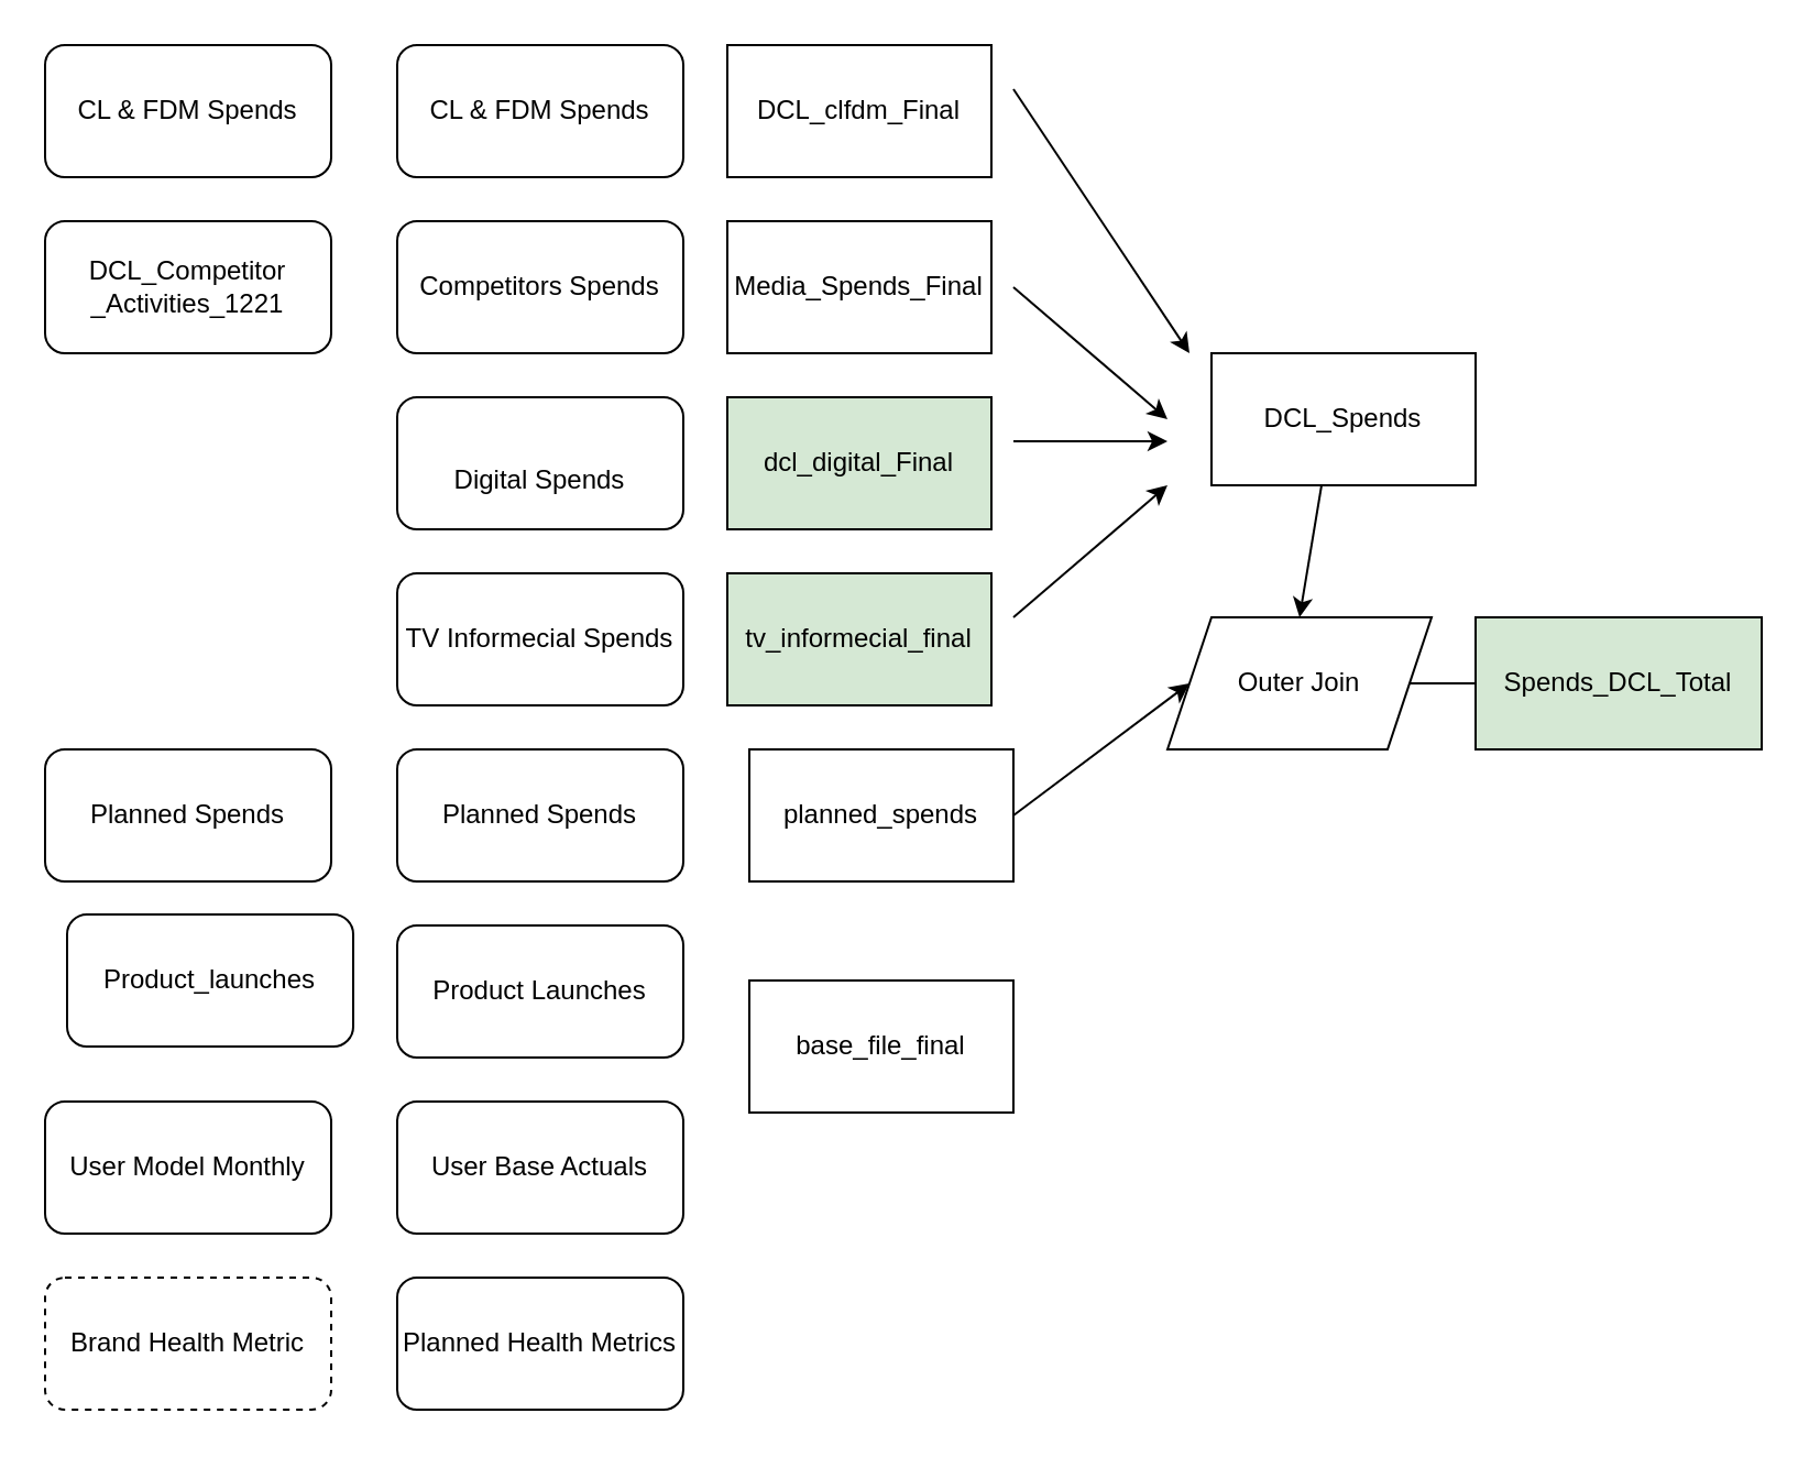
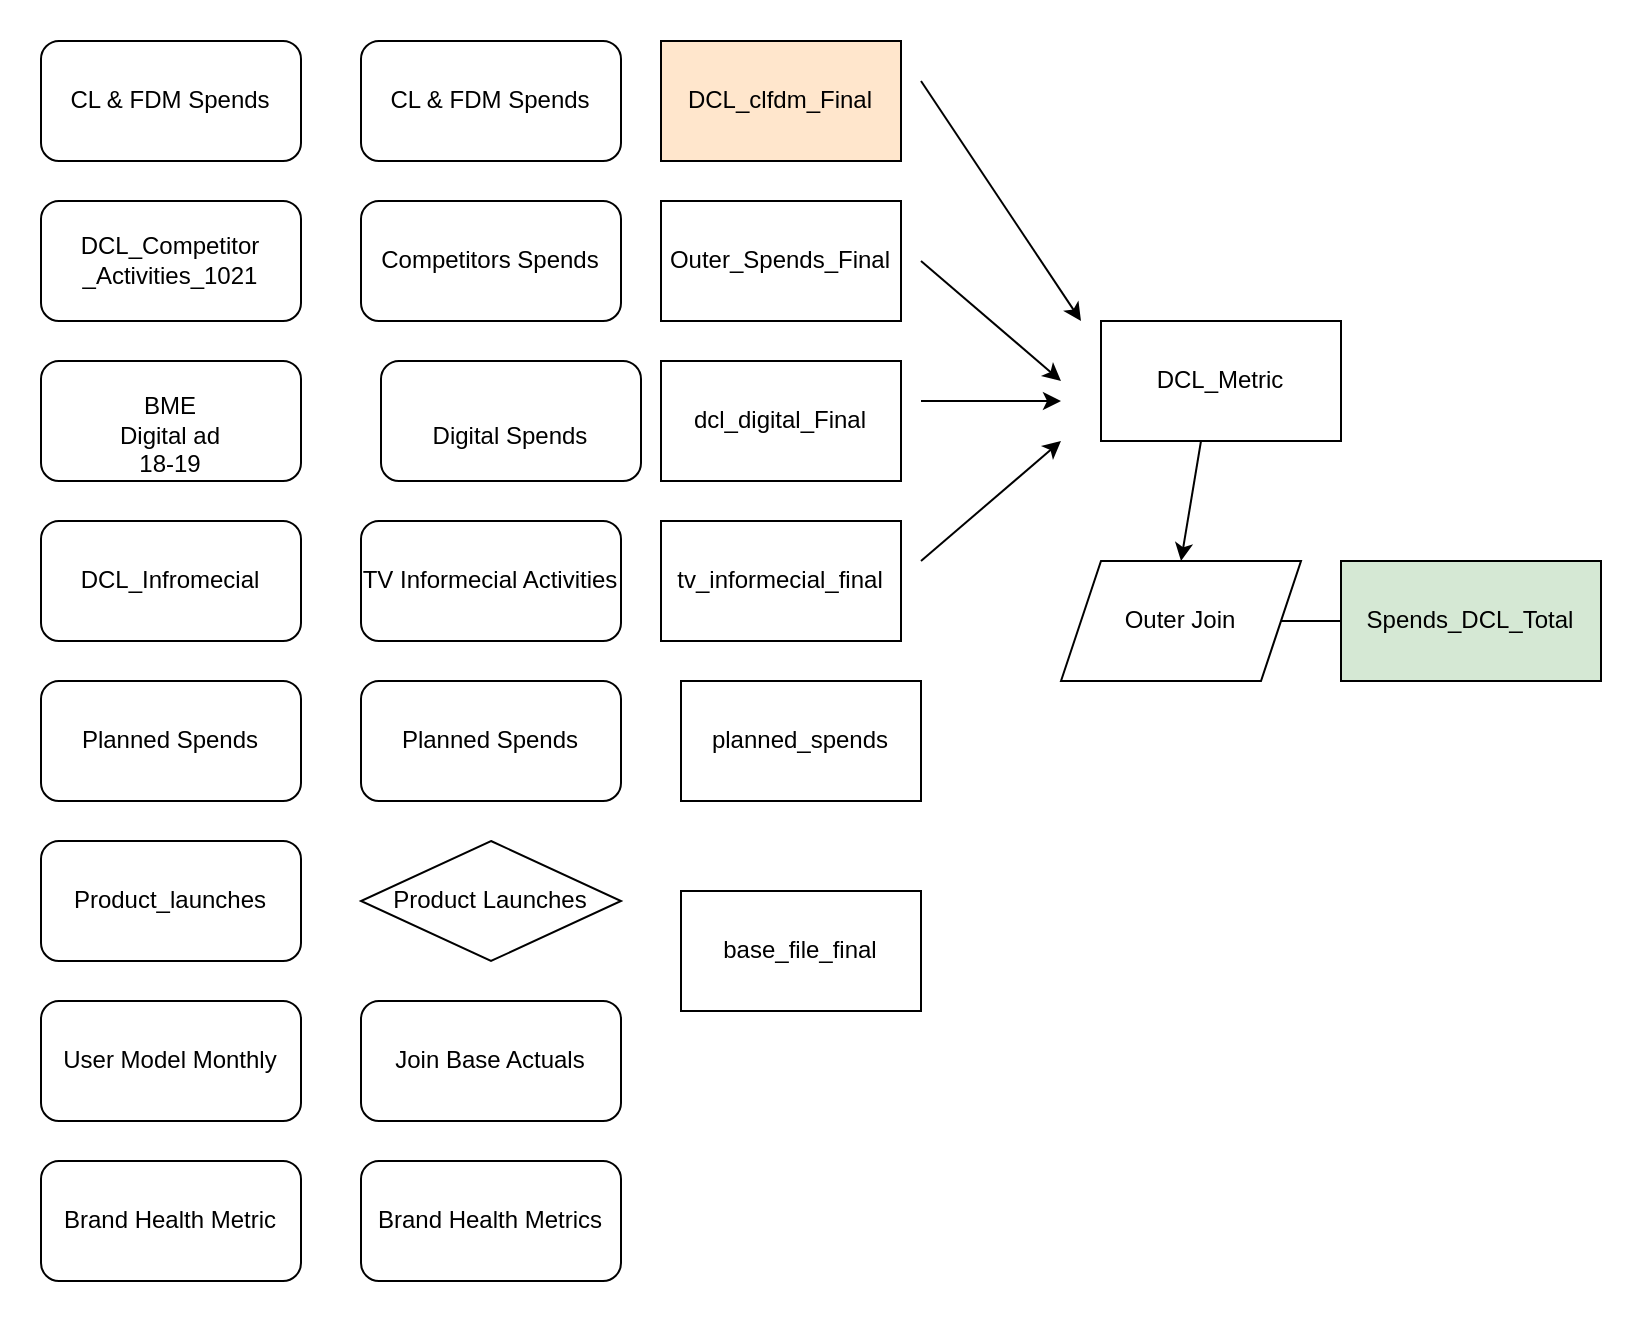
  <mxCell id="0" />
  <mxCell id="1" parent="0" />
  <mxCell id="2" value="CL &amp;amp; FDM Spends" style="rounded=1;whiteSpace=wrap;html=1;" vertex="1" parent="1"><mxGeometry x="20" y="20" width="130" height="60" as="geometry" /></mxCell>
- <mxCell id="3" value="&lt;table border=&quot;0&quot; cellpadding=&quot;0&quot; cellspacing=&quot;0&quot; width=&quot;114&quot; style=&quot;border-collapse: collapse ; width: 86pt&quot;&gt;&lt;tbody&gt;&lt;tr style=&quot;height: 45.0pt&quot;&gt;  &lt;td height=&quot;60&quot; class=&quot;xl65&quot; width=&quot;114&quot; style=&quot;height: 45.0pt ; width: 86pt&quot;&gt;DCL_Competitor _Activities_1221&lt;/td&gt;&lt;/tr&gt;&lt;/tbody&gt;&lt;/table&gt;" style="rounded=1;whiteSpace=wrap;html=1;" vertex="1" parent="1"><mxGeometry x="20" y="100" width="130" height="60" as="geometry" /></mxCell>
- <mxCell id="4" value="Brand Health Metric" style="rounded=1;whiteSpace=wrap;html=1;dashed=1;" vertex="1" parent="1"><mxGeometry x="20" y="580" width="130" height="60" as="geometry" /></mxCell>
+ <mxCell id="3" value="&lt;table border=&quot;0&quot; cellpadding=&quot;0&quot; cellspacing=&quot;0&quot; width=&quot;114&quot; style=&quot;border-collapse: collapse ; width: 86pt&quot;&gt;&lt;tbody&gt;&lt;tr style=&quot;height: 45.0pt&quot;&gt;  &lt;td height=&quot;60&quot; class=&quot;xl65&quot; width=&quot;114&quot; style=&quot;height: 45.0pt ; width: 86pt&quot;&gt;DCL_Competitor _Activities_1021&lt;/td&gt;&lt;/tr&gt;&lt;/tbody&gt;&lt;/table&gt;" style="rounded=1;whiteSpace=wrap;html=1;" vertex="1" parent="1"><mxGeometry x="20" y="100" width="130" height="60" as="geometry" /></mxCell>
+ <mxCell id="4" value="Brand Health Metric" style="rounded=1;whiteSpace=wrap;html=1;" vertex="1" parent="1"><mxGeometry x="20" y="580" width="130" height="60" as="geometry" /></mxCell>
  <mxCell id="5" value="User Model Monthly" style="rounded=1;whiteSpace=wrap;html=1;" vertex="1" parent="1"><mxGeometry x="20" y="500" width="130" height="60" as="geometry" /></mxCell>
- <mxCell id="6" value="Product_launches" style="rounded=1;whiteSpace=wrap;html=1;" vertex="1" parent="1"><mxGeometry x="30" y="415" width="130" height="60" as="geometry" /></mxCell>
- <mxCell id="9" value="User Base Actuals" style="rounded=1;whiteSpace=wrap;html=1;" vertex="1" parent="1"><mxGeometry x="180" y="500" width="130" height="60" as="geometry" /></mxCell>
+ <mxCell id="6" value="Product_launches" style="rounded=1;whiteSpace=wrap;html=1;" vertex="1" parent="1"><mxGeometry x="20" y="420" width="130" height="60" as="geometry" /></mxCell>
+ <mxCell id="7" value="&lt;table border=&quot;0&quot; cellpadding=&quot;0&quot; cellspacing=&quot;0&quot; width=&quot;114&quot; style=&quot;border-collapse: collapse ; width: 86pt&quot;&gt;&lt;tbody&gt;&lt;tr style=&quot;height: 30.0pt&quot;&gt;&lt;br/&gt;  &lt;td height=&quot;40&quot; class=&quot;xl65&quot; width=&quot;114&quot; style=&quot;height: 30.0pt ; width: 86pt&quot;&gt;BME&lt;br/&gt;  Digital ad&lt;br&gt;18-19&lt;/td&gt;&lt;/tr&gt;&lt;/tbody&gt;&lt;/table&gt;" style="rounded=1;whiteSpace=wrap;html=1;" vertex="1" parent="1"><mxGeometry x="20" y="180" width="130" height="60" as="geometry" /></mxCell>
+ <mxCell id="8" value="DCL_Infromecial" style="rounded=1;whiteSpace=wrap;html=1;" vertex="1" parent="1"><mxGeometry x="20" y="260" width="130" height="60" as="geometry" /></mxCell>
+ <mxCell id="9" value="Join Base Actuals" style="rounded=1;whiteSpace=wrap;html=1;" vertex="1" parent="1"><mxGeometry x="180" y="500" width="130" height="60" as="geometry" /></mxCell>
  <mxCell id="10" value="Competitors Spends" style="rounded=1;whiteSpace=wrap;html=1;" vertex="1" parent="1"><mxGeometry x="180" y="100" width="130" height="60" as="geometry" /></mxCell>
  <mxCell id="11" value="CL &amp;amp; FDM Spends" style="rounded=1;whiteSpace=wrap;html=1;" vertex="1" parent="1"><mxGeometry x="180" y="20" width="130" height="60" as="geometry" /></mxCell>
- <mxCell id="12" value="&lt;br&gt;&lt;table border=&quot;0&quot; cellpadding=&quot;0&quot; cellspacing=&quot;0&quot; width=&quot;114&quot; style=&quot;border-collapse: collapse ; width: 86pt&quot;&gt;&lt;tbody&gt;&lt;tr style=&quot;height: 30.0pt&quot;&gt;  &lt;td height=&quot;40&quot; class=&quot;xl65&quot; width=&quot;114&quot; style=&quot;height: 30.0pt ; width: 86pt&quot;&gt;Digital Spends&lt;/td&gt;&lt;/tr&gt;&lt;/tbody&gt;&lt;/table&gt;" style="rounded=1;whiteSpace=wrap;html=1;" vertex="1" parent="1"><mxGeometry x="180" y="180" width="130" height="60" as="geometry" /></mxCell>
- <mxCell id="13" value="TV Informecial Spends" style="rounded=1;whiteSpace=wrap;html=1;" vertex="1" parent="1"><mxGeometry x="180" y="260" width="130" height="60" as="geometry" /></mxCell>
+ <mxCell id="12" value="&lt;br&gt;&lt;table border=&quot;0&quot; cellpadding=&quot;0&quot; cellspacing=&quot;0&quot; width=&quot;114&quot; style=&quot;border-collapse: collapse ; width: 86pt&quot;&gt;&lt;tbody&gt;&lt;tr style=&quot;height: 30.0pt&quot;&gt;  &lt;td height=&quot;40&quot; class=&quot;xl65&quot; width=&quot;114&quot; style=&quot;height: 30.0pt ; width: 86pt&quot;&gt;Digital Spends&lt;/td&gt;&lt;/tr&gt;&lt;/tbody&gt;&lt;/table&gt;" style="rounded=1;whiteSpace=wrap;html=1;" vertex="1" parent="1"><mxGeometry x="190" y="180" width="130" height="60" as="geometry" /></mxCell>
+ <mxCell id="13" value="TV Informecial Activities" style="rounded=1;whiteSpace=wrap;html=1;" vertex="1" parent="1"><mxGeometry x="180" y="260" width="130" height="60" as="geometry" /></mxCell>
  <mxCell id="14" value="Planned Spends" style="rounded=1;whiteSpace=wrap;html=1;" vertex="1" parent="1"><mxGeometry x="20" y="340" width="130" height="60" as="geometry" /></mxCell>
  <mxCell id="15" value="Planned Spends" style="rounded=1;whiteSpace=wrap;html=1;" vertex="1" parent="1"><mxGeometry x="180" y="340" width="130" height="60" as="geometry" /></mxCell>
- <mxCell id="16" value="Planned Health Metrics" style="rounded=1;whiteSpace=wrap;html=1;" vertex="1" parent="1"><mxGeometry x="180" y="580" width="130" height="60" as="geometry" /></mxCell>
- <mxCell id="17" value="Product Launches" style="rounded=1;whiteSpace=wrap;html=1;" vertex="1" parent="1"><mxGeometry x="180" y="420" width="130" height="60" as="geometry" /></mxCell>
+ <mxCell id="16" value="Brand Health Metrics" style="rounded=1;whiteSpace=wrap;html=1;" vertex="1" parent="1"><mxGeometry x="180" y="580" width="130" height="60" as="geometry" /></mxCell>
+ <mxCell id="17" value="Product Launches" style="rhombus;whiteSpace=wrap;html=1;" vertex="1" parent="1"><mxGeometry x="180" y="420" width="130" height="60" as="geometry" /></mxCell>
  <mxCell id="18" value="base_file_final" style="rounded=0;whiteSpace=wrap;html=1;" vertex="1" parent="1"><mxGeometry x="340" y="445" width="120" height="60" as="geometry" /></mxCell>
- <mxCell id="19" value="Media_Spends_Final" style="rounded=0;whiteSpace=wrap;html=1;" vertex="1" parent="1"><mxGeometry x="330" y="100" width="120" height="60" as="geometry" /></mxCell>
- <mxCell id="20" value="DCL_clfdm_Final" style="rounded=0;whiteSpace=wrap;html=1;" vertex="1" parent="1"><mxGeometry x="330" y="20" width="120" height="60" as="geometry" /></mxCell>
+ <mxCell id="19" value="Outer_Spends_Final" style="rounded=0;whiteSpace=wrap;html=1;" vertex="1" parent="1"><mxGeometry x="330" y="100" width="120" height="60" as="geometry" /></mxCell>
+ <mxCell id="20" value="DCL_clfdm_Final" style="rounded=0;whiteSpace=wrap;html=1;fillColor=#ffe6cc;" vertex="1" parent="1"><mxGeometry x="330" y="20" width="120" height="60" as="geometry" /></mxCell>
  <mxCell id="21" value="planned_spends" style="rounded=0;whiteSpace=wrap;html=1;" vertex="1" parent="1"><mxGeometry x="340" y="340" width="120" height="60" as="geometry" /></mxCell>
- <mxCell id="22" value="tv_informecial_final" style="rounded=0;whiteSpace=wrap;html=1;fillColor=#d5e8d4;" vertex="1" parent="1"><mxGeometry x="330" y="260" width="120" height="60" as="geometry" /></mxCell>
- <mxCell id="23" value="dcl_digital_Final" style="rounded=0;whiteSpace=wrap;html=1;fillColor=#d5e8d4;" vertex="1" parent="1"><mxGeometry x="330" y="180" width="120" height="60" as="geometry" /></mxCell>
- <mxCell id="24" value="DCL_Spends" style="rounded=0;whiteSpace=wrap;html=1;" vertex="1" parent="1"><mxGeometry x="550" y="160" width="120" height="60" as="geometry" /></mxCell>
+ <mxCell id="22" value="tv_informecial_final" style="rounded=0;whiteSpace=wrap;html=1;" vertex="1" parent="1"><mxGeometry x="330" y="260" width="120" height="60" as="geometry" /></mxCell>
+ <mxCell id="23" value="dcl_digital_Final" style="rounded=0;whiteSpace=wrap;html=1;" vertex="1" parent="1"><mxGeometry x="330" y="180" width="120" height="60" as="geometry" /></mxCell>
+ <mxCell id="24" value="DCL_Metric" style="rounded=0;whiteSpace=wrap;html=1;" vertex="1" parent="1"><mxGeometry x="550" y="160" width="120" height="60" as="geometry" /></mxCell>
  <mxCell id="25" value="" style="endArrow=classic;html=1;rounded=0;" edge="1" parent="1"><mxGeometry width="50" height="50" relative="1" as="geometry"><mxPoint x="460" y="40" as="sourcePoint" /><mxPoint x="540" y="160" as="targetPoint" /><Array as="points" /></mxGeometry></mxCell>
  <mxCell id="26" value="" style="endArrow=classic;html=1;rounded=0;" edge="1" parent="1"><mxGeometry width="50" height="50" relative="1" as="geometry"><mxPoint x="460" y="130" as="sourcePoint" /><mxPoint x="530" y="190" as="targetPoint" /><Array as="points" /></mxGeometry></mxCell>
  <mxCell id="27" value="" style="endArrow=classic;html=1;rounded=0;" edge="1" parent="1"><mxGeometry width="50" height="50" relative="1" as="geometry"><mxPoint x="460" y="200" as="sourcePoint" /><mxPoint x="530" y="200" as="targetPoint" /><Array as="points" /></mxGeometry></mxCell>
  <mxCell id="28" value="" style="endArrow=classic;html=1;rounded=0;" edge="1" parent="1"><mxGeometry width="50" height="50" relative="1" as="geometry"><mxPoint x="460" y="280" as="sourcePoint" /><mxPoint x="530" y="220" as="targetPoint" /><Array as="points" /></mxGeometry></mxCell>
  <mxCell id="29" value="Outer Join" style="shape=parallelogram;perimeter=parallelogramPerimeter;whiteSpace=wrap;html=1;fixedSize=1;" vertex="1" parent="1"><mxGeometry x="530" y="280" width="120" height="60" as="geometry" /></mxCell>
- <mxCell id="30" value="" style="endArrow=classic;html=1;rounded=0;exitX=1;exitY=0.5;exitDx=0;exitDy=0;entryX=0;entryY=0.5;entryDx=0;entryDy=0;" edge="1" parent="1" source="21" target="29"><mxGeometry width="50" height="50" relative="1" as="geometry"><mxPoint x="460" y="360" as="sourcePoint" /><mxPoint x="520" y="300" as="targetPoint" /><Array as="points" /></mxGeometry></mxCell>
  <mxCell id="31" value="" style="endArrow=classic;html=1;rounded=0;entryX=0.5;entryY=0;entryDx=0;entryDy=0;" edge="1" parent="1" target="29"><mxGeometry width="50" height="50" relative="1" as="geometry"><mxPoint x="600" y="220" as="sourcePoint" /><mxPoint x="600" y="260" as="targetPoint" /><Array as="points" /></mxGeometry></mxCell>
  <mxCell id="32" value="" style="endArrow=classic;html=1;rounded=0;" edge="1" parent="1"><mxGeometry width="50" height="50" relative="1" as="geometry"><mxPoint x="640" y="310" as="sourcePoint" /><mxPoint x="690" y="310" as="targetPoint" /><Array as="points" /></mxGeometry></mxCell>
  <mxCell id="33" value="Spends_DCL_Total" style="rounded=0;whiteSpace=wrap;html=1;fillColor=#d5e8d4;" vertex="1" parent="1"><mxGeometry x="670" y="280" width="130" height="60" as="geometry" /></mxCell>
